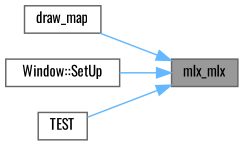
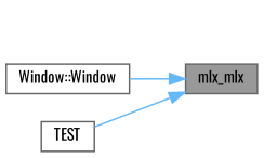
  digraph {
    fontname=Oswald
    rankdir=RL
    node [color=grey40 fillcolor=white fontname=Oswald fontsize=10 shape=box style=filled]
    edge [color=steelblue1 dir=back fontname=Oswald fontsize=10 labelfontname=Helvetica labelfontsize=10 style=solid]
    n1 [color=gray40 fillcolor=grey60 fontcolor=black height=0.2 label=mlx_mlx width=0.4]
-   n2 [height=0.2 label=draw_map width=0.4]
-   n3 [height=0.2 label="Window::SetUp" width=0.4]
+   n3 [height=0.2 label="Window::Window" width=0.4]
    n4 [height=0.2 label=TEST width=0.4]
-   n1 -> n2
    n1 -> n3
    n1 -> n4
  }
